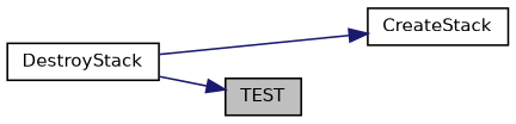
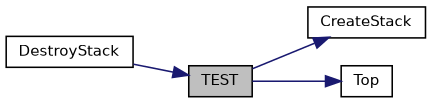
  digraph {
    rankdir=LR
    node [color=black fillcolor=white fontname=Helvetica fontsize=10 shape=record style=filled]
    edge [color=midnightblue fontname=Helvetica fontsize=10 labelfontname=Helvetica labelfontsize=10 style=solid]
    n1 [fillcolor=grey75 fontcolor=black height=0.2 label=TEST width=0.4]
    n2 [height=0.2 label=CreateStack width=0.4]
+   n3 [height=0.2 label=Top width=0.4]
    n4 [height=0.2 label=DestroyStack width=0.4]
-   n4 -> n2
+   n1 -> n2
+   n1 -> n3
    n4 -> n1
  }
